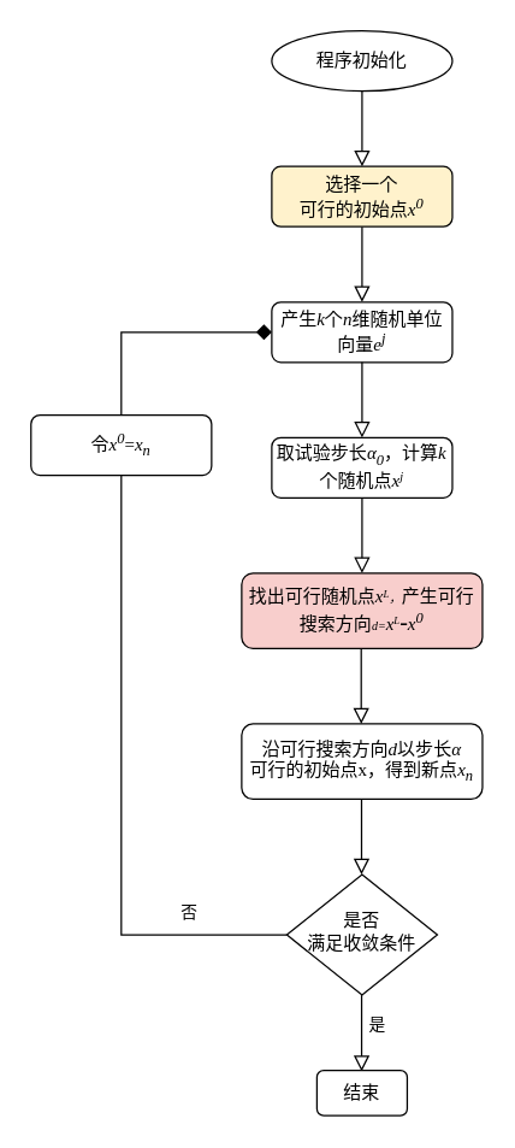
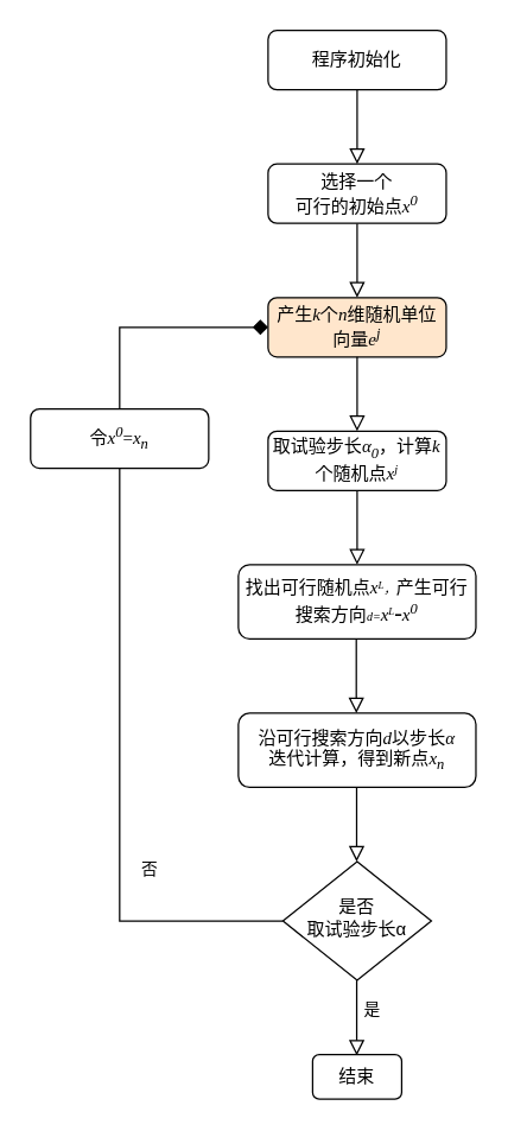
  <mxCell id="0" />
  <mxCell id="1" parent="0" />
  <mxCell id="2" value="" style="rounded=0;html=1;jettySize=auto;orthogonalLoop=1;fontSize=11;endArrow=block;endFill=0;endSize=8;strokeWidth=1;shadow=0;labelBackgroundColor=none;edgeStyle=orthogonalEdgeStyle;" parent="1" source="3" edge="1"><mxGeometry relative="1" as="geometry"><mxPoint x="240" y="200" as="targetPoint" /></mxGeometry></mxCell>
- <mxCell id="3" value="&lt;font face=&quot;Times New Roman&quot;&gt;选择一个&lt;/font&gt;&lt;div&gt;&lt;font face=&quot;Times New Roman&quot;&gt;可行的初始点&lt;i&gt;x&lt;sup&gt;0&lt;/sup&gt;&lt;/i&gt;&lt;/font&gt;&lt;/div&gt;" style="rounded=1;whiteSpace=wrap;html=1;fontSize=12;glass=0;strokeWidth=1;shadow=0;fillColor=#fff2cc;" parent="1" vertex="1"><mxGeometry x="180" y="110" width="120" height="40" as="geometry" /></mxCell>
+ <mxCell id="3" value="&lt;font face=&quot;Times New Roman&quot;&gt;选择一个&lt;/font&gt;&lt;div&gt;&lt;font face=&quot;Times New Roman&quot;&gt;可行的初始点&lt;i&gt;x&lt;sup&gt;0&lt;/sup&gt;&lt;/i&gt;&lt;/font&gt;&lt;/div&gt;" style="rounded=1;whiteSpace=wrap;html=1;fontSize=12;glass=0;strokeWidth=1;shadow=0;" parent="1" vertex="1"><mxGeometry x="180" y="110" width="120" height="40" as="geometry" /></mxCell>
  <mxCell id="4" value="" style="rounded=0;html=1;jettySize=auto;orthogonalLoop=1;fontSize=11;endArrow=block;endFill=0;endSize=8;strokeWidth=1;shadow=0;labelBackgroundColor=none;edgeStyle=orthogonalEdgeStyle;" parent="1" source="5" edge="1"><mxGeometry relative="1" as="geometry"><mxPoint x="240" y="110" as="targetPoint" /></mxGeometry></mxCell>
- <mxCell id="5" value="程序初始化" style="ellipse;whiteSpace=wrap;html=1;fontSize=12;glass=0;strokeWidth=1;shadow=0;" parent="1" vertex="1"><mxGeometry x="180" y="20" width="120" height="40" as="geometry" /></mxCell>
- <mxCell id="6" value="&lt;div&gt;&lt;font face=&quot;Times New Roman&quot;&gt;产生&lt;i&gt;k&lt;/i&gt;个&lt;i&gt;n&lt;/i&gt;维随机单位向量&lt;i&gt;e&lt;sup&gt;j&lt;/sup&gt;&lt;/i&gt;&lt;/font&gt;&lt;/div&gt;" style="rounded=1;whiteSpace=wrap;html=1;fontSize=12;glass=0;strokeWidth=1;shadow=0;" parent="1" vertex="1"><mxGeometry x="180" y="200" width="120" height="40" as="geometry" /></mxCell>
+ <mxCell id="5" value="程序初始化" style="rounded=1;whiteSpace=wrap;html=1;fontSize=12;glass=0;strokeWidth=1;shadow=0;" parent="1" vertex="1"><mxGeometry x="180" y="20" width="120" height="40" as="geometry" /></mxCell>
+ <mxCell id="6" value="&lt;div&gt;&lt;font face=&quot;Times New Roman&quot;&gt;产生&lt;i&gt;k&lt;/i&gt;个&lt;i&gt;n&lt;/i&gt;维随机单位向量&lt;i&gt;e&lt;sup&gt;j&lt;/sup&gt;&lt;/i&gt;&lt;/font&gt;&lt;/div&gt;" style="rounded=1;whiteSpace=wrap;html=1;fontSize=12;glass=0;strokeWidth=1;shadow=0;fillColor=#ffe6cc;" parent="1" vertex="1"><mxGeometry x="180" y="200" width="120" height="40" as="geometry" /></mxCell>
  <mxCell id="7" value="" style="rounded=0;html=1;jettySize=auto;orthogonalLoop=1;fontSize=11;endArrow=block;endFill=0;endSize=8;strokeWidth=1;shadow=0;labelBackgroundColor=none;edgeStyle=orthogonalEdgeStyle;" parent="1" edge="1"><mxGeometry relative="1" as="geometry"><mxPoint x="240" y="240" as="sourcePoint" /><mxPoint x="240" y="290" as="targetPoint" /></mxGeometry></mxCell>
  <mxCell id="8" value="&lt;font face=&quot;Times New Roman&quot;&gt;取试验步长&lt;/font&gt;&lt;i&gt;&lt;span style=&quot;font-family: &amp;quot;Times New Roman&amp;quot;;&quot;&gt;α&lt;/span&gt;&lt;sub style=&quot;font-family: &amp;quot;Times New Roman&amp;quot;;&quot;&gt;0&lt;/sub&gt;&lt;/i&gt;&lt;font face=&quot;Times New Roman&quot;&gt;，计算&lt;i&gt;k&lt;/i&gt;个随机点&lt;i&gt;x&lt;span style=&quot;font-size: 10px;&quot;&gt;&lt;sup&gt;j&lt;/sup&gt;&lt;/span&gt;&lt;/i&gt;&lt;/font&gt;" style="rounded=1;whiteSpace=wrap;html=1;fontSize=12;glass=0;strokeWidth=1;shadow=0;" parent="1" vertex="1"><mxGeometry x="180" y="290" width="120" height="40" as="geometry" /></mxCell>
  <mxCell id="9" value="" style="rounded=0;html=1;jettySize=auto;orthogonalLoop=1;fontSize=11;endArrow=block;endFill=0;endSize=8;strokeWidth=1;shadow=0;labelBackgroundColor=none;edgeStyle=orthogonalEdgeStyle;" edge="1" parent="1"><mxGeometry relative="1" as="geometry"><mxPoint x="240" y="330" as="sourcePoint" /><mxPoint x="240" y="380" as="targetPoint" /></mxGeometry></mxCell>
- <mxCell id="10" value="&lt;font face=&quot;Times New Roman&quot;&gt;找出可行随机点&lt;i&gt;x&lt;/i&gt;&lt;i style=&quot;font-size: 8.333px;&quot;&gt;&lt;sup&gt;L&lt;/sup&gt;，&lt;/i&gt;&lt;font style=&quot;&quot;&gt;产生可行搜索方向&lt;i style=&quot;&quot;&gt;&lt;font style=&quot;font-size: 8px;&quot;&gt;d=&lt;/font&gt;&lt;/i&gt;&lt;/font&gt;&lt;/font&gt;&lt;i style=&quot;font-family: &amp;quot;Times New Roman&amp;quot;;&quot;&gt;x&lt;/i&gt;&lt;i style=&quot;font-family: &amp;quot;Times New Roman&amp;quot;; font-size: 8.333px;&quot;&gt;&lt;sup&gt;L&lt;/sup&gt;&lt;/i&gt;&lt;i&gt;&lt;font size=&quot;3&quot;&gt;&lt;span style=&quot;font-family: &amp;quot;Times New Roman&amp;quot;;&quot;&gt;-&lt;/span&gt;&lt;/font&gt;&lt;/i&gt;&lt;i style=&quot;font-family: &amp;quot;Times New Roman&amp;quot;;&quot;&gt;x&lt;sup&gt;0&lt;/sup&gt;&lt;/i&gt;" style="rounded=1;whiteSpace=wrap;html=1;fontSize=12;glass=0;strokeWidth=1;shadow=0;fillColor=#f8cecc;" vertex="1" parent="1"><mxGeometry x="160" y="380" width="160" height="50" as="geometry" /></mxCell>
+ <mxCell id="10" value="&lt;font face=&quot;Times New Roman&quot;&gt;找出可行随机点&lt;i&gt;x&lt;/i&gt;&lt;i style=&quot;font-size: 8.333px;&quot;&gt;&lt;sup&gt;L&lt;/sup&gt;，&lt;/i&gt;&lt;font style=&quot;&quot;&gt;产生可行搜索方向&lt;i style=&quot;&quot;&gt;&lt;font style=&quot;font-size: 8px;&quot;&gt;d=&lt;/font&gt;&lt;/i&gt;&lt;/font&gt;&lt;/font&gt;&lt;i style=&quot;font-family: &amp;quot;Times New Roman&amp;quot;;&quot;&gt;x&lt;/i&gt;&lt;i style=&quot;font-family: &amp;quot;Times New Roman&amp;quot;; font-size: 8.333px;&quot;&gt;&lt;sup&gt;L&lt;/sup&gt;&lt;/i&gt;&lt;i&gt;&lt;font size=&quot;3&quot;&gt;&lt;span style=&quot;font-family: &amp;quot;Times New Roman&amp;quot;;&quot;&gt;-&lt;/span&gt;&lt;/font&gt;&lt;/i&gt;&lt;i style=&quot;font-family: &amp;quot;Times New Roman&amp;quot;;&quot;&gt;x&lt;sup&gt;0&lt;/sup&gt;&lt;/i&gt;" style="rounded=1;whiteSpace=wrap;html=1;fontSize=12;glass=0;strokeWidth=1;shadow=0;" vertex="1" parent="1"><mxGeometry x="160" y="380" width="160" height="50" as="geometry" /></mxCell>
  <mxCell id="11" value="" style="rounded=0;html=1;jettySize=auto;orthogonalLoop=1;fontSize=11;endArrow=block;endFill=0;endSize=8;strokeWidth=1;shadow=0;labelBackgroundColor=none;edgeStyle=orthogonalEdgeStyle;" edge="1" parent="1"><mxGeometry relative="1" as="geometry"><mxPoint x="239.43" y="430" as="sourcePoint" /><mxPoint x="239.43" y="480" as="targetPoint" /></mxGeometry></mxCell>
- <mxCell id="12" value="&lt;font face=&quot;Times New Roman&quot;&gt;沿可行搜索方向&lt;i&gt;d&lt;/i&gt;以步长&lt;i&gt;α&lt;/i&gt;&lt;/font&gt;&lt;div&gt;&lt;font face=&quot;Times New Roman&quot;&gt;可行的初始点x，得到新点&lt;/font&gt;&lt;i style=&quot;background-color: initial; font-family: &amp;quot;Times New Roman&amp;quot;;&quot;&gt;x&lt;sub&gt;n&lt;/sub&gt;&lt;/i&gt;&lt;/div&gt;" style="rounded=1;whiteSpace=wrap;html=1;fontSize=12;glass=0;strokeWidth=1;shadow=0;" vertex="1" parent="1"><mxGeometry x="160" y="480" width="160" height="50" as="geometry" /></mxCell>
- <mxCell id="13" value="是否&lt;div&gt;满足收敛条件&lt;/div&gt;" style="rhombus;whiteSpace=wrap;html=1;shadow=0;fontFamily=Helvetica;fontSize=12;align=center;strokeWidth=1;spacing=6;spacingTop=-4;" vertex="1" parent="1"><mxGeometry x="190" y="580" width="100" height="80" as="geometry" /></mxCell>
+ <mxCell id="12" value="&lt;font face=&quot;Times New Roman&quot;&gt;沿可行搜索方向&lt;i&gt;d&lt;/i&gt;以步长&lt;i&gt;α&lt;/i&gt;&lt;/font&gt;&lt;div&gt;&lt;font face=&quot;Times New Roman&quot;&gt;迭代计算，得到新点&lt;/font&gt;&lt;i style=&quot;background-color: initial; font-family: &amp;quot;Times New Roman&amp;quot;;&quot;&gt;x&lt;sub&gt;n&lt;/sub&gt;&lt;/i&gt;&lt;/div&gt;" style="rounded=1;whiteSpace=wrap;html=1;fontSize=12;glass=0;strokeWidth=1;shadow=0;" vertex="1" parent="1"><mxGeometry x="160" y="480" width="160" height="50" as="geometry" /></mxCell>
+ <mxCell id="13" value="是否&lt;div&gt;取试验步长α&lt;/div&gt;" style="rhombus;whiteSpace=wrap;html=1;shadow=0;fontFamily=Helvetica;fontSize=12;align=center;strokeWidth=1;spacing=6;spacingTop=-4;" vertex="1" parent="1"><mxGeometry x="190" y="580" width="100" height="80" as="geometry" /></mxCell>
  <mxCell id="14" value="" style="rounded=0;html=1;jettySize=auto;orthogonalLoop=1;fontSize=11;endArrow=block;endFill=0;endSize=8;strokeWidth=1;shadow=0;labelBackgroundColor=none;edgeStyle=orthogonalEdgeStyle;" edge="1" parent="1"><mxGeometry relative="1" as="geometry"><mxPoint x="239.66" y="530" as="sourcePoint" /><mxPoint x="239.66" y="580" as="targetPoint" /></mxGeometry></mxCell>
  <mxCell id="15" value="是" style="edgeStyle=orthogonalEdgeStyle;rounded=0;html=1;jettySize=auto;orthogonalLoop=1;fontSize=11;endArrow=block;endFill=0;endSize=8;strokeWidth=1;shadow=0;labelBackgroundColor=none;exitX=0.5;exitY=1;exitDx=0;exitDy=0;" edge="1" parent="1"><mxGeometry x="-0.219" y="10" relative="1" as="geometry"><mxPoint as="offset" /><mxPoint x="239.71" y="660" as="sourcePoint" /><mxPoint x="239.71" y="710.69" as="targetPoint" /></mxGeometry></mxCell>
  <mxCell id="16" value="结束" style="rounded=1;whiteSpace=wrap;html=1;fontSize=12;glass=0;strokeWidth=1;shadow=0;" vertex="1" parent="1"><mxGeometry x="210" y="710" width="60" height="30" as="geometry" /></mxCell>
  <mxCell id="17" value="" style="edgeStyle=elbowEdgeStyle;elbow=vertical;endArrow=diamond;html=1;curved=0;rounded=0;endSize=8;startSize=8;exitX=0;exitY=0.5;exitDx=0;exitDy=0;" edge="1" parent="1" source="13" target="6"><mxGeometry width="50" height="50" relative="1" as="geometry"><mxPoint x="90" y="760" as="sourcePoint" /><mxPoint x="90" y="320" as="targetPoint" /><Array as="points"><mxPoint x="80" y="420" /></Array></mxGeometry></mxCell>
- <mxCell id="18" value="&lt;font style=&quot;font-size: 11px;&quot;&gt;否&lt;/font&gt;" style="text;html=1;align=center;verticalAlign=middle;resizable=0;points=[];autosize=1;strokeColor=none;fillColor=none;" vertex="1" parent="1"><mxGeometry x="110" y="590" width="30" height="30" as="geometry" /></mxCell>
+ <mxCell id="18" value="&lt;font style=&quot;font-size: 11px;&quot;&gt;否&lt;/font&gt;" style="text;html=1;align=center;verticalAlign=middle;resizable=0;points=[];autosize=1;strokeColor=none;fillColor=none;" vertex="1" parent="1"><mxGeometry x="85" y="570" width="30" height="30" as="geometry" /></mxCell>
  <mxCell id="19" value="&lt;font face=&quot;Times New Roman&quot;&gt;令&lt;/font&gt;&lt;i style=&quot;font-family: &amp;quot;Times New Roman&amp;quot;;&quot;&gt;x&lt;sup&gt;0&lt;/sup&gt;&lt;/i&gt;&lt;span style=&quot;font-family: &amp;quot;Times New Roman&amp;quot;;&quot;&gt;=&lt;/span&gt;&lt;i style=&quot;font-family: &amp;quot;Times New Roman&amp;quot;;&quot;&gt;x&lt;sub&gt;n&lt;/sub&gt;&lt;/i&gt;" style="rounded=1;whiteSpace=wrap;html=1;fontSize=12;glass=0;strokeWidth=1;shadow=0;" vertex="1" parent="1"><mxGeometry x="20" y="275" width="120" height="40" as="geometry" /></mxCell>
